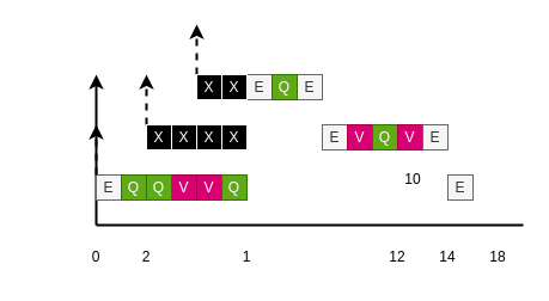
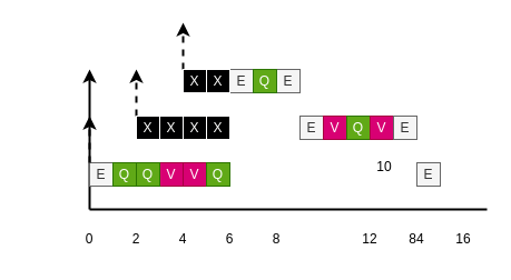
  <mxCell id="0" />
  <mxCell id="1" parent="0" />
  <mxCell id="2" value="" style="edgeStyle=none;jumpSize=13;html=1;strokeWidth=2;startSize=6;" parent="1" edge="1"><mxGeometry relative="1" as="geometry"><mxPoint x="185" y="145.5" as="sourcePoint" /><mxPoint x="185" y="145.5" as="targetPoint" /></mxGeometry></mxCell>
  <mxCell id="3" value="" style="endArrow=none;html=1;jumpSize=13;startSize=6;strokeWidth=2;" parent="1" edge="1"><mxGeometry width="50" height="50" relative="1" as="geometry"><mxPoint x="80" y="188" as="sourcePoint" /><mxPoint x="437" y="188" as="targetPoint" /></mxGeometry></mxCell>
  <mxCell id="4" value="0" style="text;html=1;strokeColor=none;fillColor=none;align=center;verticalAlign=middle;whiteSpace=wrap;rounded=0;" parent="1" vertex="1"><mxGeometry x="59" y="200" width="42" height="30" as="geometry" /></mxCell>
  <mxCell id="5" value="2" style="text;html=1;strokeColor=none;fillColor=none;align=center;verticalAlign=middle;whiteSpace=wrap;rounded=0;" parent="1" vertex="1"><mxGeometry x="101" y="200" width="42" height="30" as="geometry" /></mxCell>
  <mxCell id="6" value="10" style="text;html=1;strokeColor=none;fillColor=none;align=center;verticalAlign=middle;whiteSpace=wrap;rounded=0;" parent="1" vertex="1"><mxGeometry x="324" y="135" width="42" height="30" as="geometry" /></mxCell>
- <mxCell id="7" value="18" style="text;html=1;strokeColor=none;fillColor=none;align=center;verticalAlign=middle;whiteSpace=wrap;rounded=0;" parent="1" vertex="1"><mxGeometry x="395" y="200" width="42" height="30" as="geometry" /></mxCell>
+ <mxCell id="7" value="16" style="text;html=1;strokeColor=none;fillColor=none;align=center;verticalAlign=middle;whiteSpace=wrap;rounded=0;" parent="1" vertex="1"><mxGeometry x="395" y="200" width="42" height="30" as="geometry" /></mxCell>
  <mxCell id="8" value="&lt;font color=&quot;#ffffff&quot;&gt;&lt;span style=&quot;font-family: -apple-system, BlinkMacSystemFont, &amp;quot;Segoe WPC&amp;quot;, &amp;quot;Segoe UI&amp;quot;, system-ui, Ubuntu, &amp;quot;Droid Sans&amp;quot;, sans-serif; font-size: 14px;&quot;&gt;τ&lt;/span&gt;1&lt;/font&gt;" style="text;html=1;strokeColor=none;fillColor=none;align=center;verticalAlign=middle;whiteSpace=wrap;rounded=0;" parent="1" vertex="1"><mxGeometry x="20" y="57.5" width="60" height="30" as="geometry" /></mxCell>
  <mxCell id="9" value="&lt;font color=&quot;#ffffff&quot;&gt;&lt;span style=&quot;font-family: -apple-system, BlinkMacSystemFont, &amp;quot;Segoe WPC&amp;quot;, &amp;quot;Segoe UI&amp;quot;, system-ui, Ubuntu, &amp;quot;Droid Sans&amp;quot;, sans-serif; font-size: 14px;&quot;&gt;τ&lt;/span&gt;2&lt;/font&gt;" style="text;html=1;strokeColor=none;fillColor=none;align=center;verticalAlign=middle;whiteSpace=wrap;rounded=0;" parent="1" vertex="1"><mxGeometry x="20" y="99.5" width="60" height="30" as="geometry" /></mxCell>
  <mxCell id="10" value="&lt;font color=&quot;#ffffff&quot;&gt;&lt;span style=&quot;font-family: -apple-system, BlinkMacSystemFont, &amp;quot;Segoe WPC&amp;quot;, &amp;quot;Segoe UI&amp;quot;, system-ui, Ubuntu, &amp;quot;Droid Sans&amp;quot;, sans-serif; font-size: 14px;&quot;&gt;τ&lt;/span&gt;8&lt;/font&gt;" style="text;html=1;strokeColor=none;fillColor=none;align=center;verticalAlign=middle;whiteSpace=wrap;rounded=0;" parent="1" vertex="1"><mxGeometry x="20" y="141.5" width="60" height="30" as="geometry" /></mxCell>
- <mxCell id="12" value="1" style="text;html=1;strokeColor=none;fillColor=none;align=center;verticalAlign=middle;whiteSpace=wrap;rounded=0;" parent="1" vertex="1"><mxGeometry x="185" y="200" width="42" height="30" as="geometry" /></mxCell>
+ <mxCell id="11" value="4" style="text;html=1;strokeColor=none;fillColor=none;align=center;verticalAlign=middle;whiteSpace=wrap;rounded=0;" parent="1" vertex="1"><mxGeometry x="143" y="200" width="42" height="30" as="geometry" /></mxCell>
+ <mxCell id="12" value="6" style="text;html=1;strokeColor=none;fillColor=none;align=center;verticalAlign=middle;whiteSpace=wrap;rounded=0;" parent="1" vertex="1"><mxGeometry x="185" y="200" width="42" height="30" as="geometry" /></mxCell>
+ <mxCell id="13" value="8" style="text;html=1;strokeColor=none;fillColor=none;align=center;verticalAlign=middle;whiteSpace=wrap;rounded=0;" parent="1" vertex="1"><mxGeometry x="227" y="200" width="42" height="30" as="geometry" /></mxCell>
  <mxCell id="14" value="12" style="text;html=1;strokeColor=none;fillColor=none;align=center;verticalAlign=middle;whiteSpace=wrap;rounded=0;" parent="1" vertex="1"><mxGeometry x="311" y="200" width="42" height="30" as="geometry" /></mxCell>
- <mxCell id="15" value="14" style="text;html=1;strokeColor=none;fillColor=none;align=center;verticalAlign=middle;whiteSpace=wrap;rounded=0;" parent="1" vertex="1"><mxGeometry x="353" y="200" width="42" height="30" as="geometry" /></mxCell>
+ <mxCell id="15" value="84" style="text;html=1;strokeColor=none;fillColor=none;align=center;verticalAlign=middle;whiteSpace=wrap;rounded=0;" parent="1" vertex="1"><mxGeometry x="353" y="200" width="42" height="30" as="geometry" /></mxCell>
  <mxCell id="16" value="" style="endArrow=classic;html=1;rounded=1;strokeWidth=2;endSize=6;sourcePerimeterSpacing=0;targetPerimeterSpacing=0;jumpSize=6;dashed=1;exitX=0;exitY=0;exitDx=0;exitDy=0;" parent="1" edge="1"><mxGeometry width="50" height="50" relative="1" as="geometry"><mxPoint x="164" y="62" as="sourcePoint" /><mxPoint x="164" y="20" as="targetPoint" /></mxGeometry></mxCell>
  <mxCell id="17" value="" style="endArrow=classic;html=1;rounded=1;strokeWidth=2;endSize=6;sourcePerimeterSpacing=0;targetPerimeterSpacing=0;jumpSize=6;dashed=1;exitX=0;exitY=0;exitDx=0;exitDy=0;" parent="1" edge="1"><mxGeometry width="50" height="50" relative="1" as="geometry"><mxPoint x="122" y="104" as="sourcePoint" /><mxPoint x="122" y="62" as="targetPoint" /></mxGeometry></mxCell>
  <mxCell id="18" value="" style="endArrow=classic;html=1;strokeWidth=2;" parent="1" edge="1"><mxGeometry width="50" height="50" relative="1" as="geometry"><mxPoint x="80" y="188" as="sourcePoint" /><mxPoint x="80" y="62" as="targetPoint" /></mxGeometry></mxCell>
  <mxCell id="19" value="E" style="rounded=0;whiteSpace=wrap;html=1;fillColor=#f5f5f5;fontColor=#333333;strokeColor=#666666;" parent="1" vertex="1"><mxGeometry x="80" y="146" width="21" height="21" as="geometry" /></mxCell>
  <mxCell id="20" value="Q" style="rounded=0;whiteSpace=wrap;html=1;fillColor=#60a917;fontColor=#ffffff;strokeColor=#2D7600;" parent="1" vertex="1"><mxGeometry x="101" y="146" width="21" height="21" as="geometry" /></mxCell>
  <mxCell id="21" value="" style="endArrow=classic;html=1;rounded=1;strokeWidth=2;endSize=6;sourcePerimeterSpacing=0;targetPerimeterSpacing=0;jumpSize=6;dashed=1;" parent="1" edge="1"><mxGeometry width="50" height="50" relative="1" as="geometry"><mxPoint x="80" y="146" as="sourcePoint" /><mxPoint x="80" y="104" as="targetPoint" /></mxGeometry></mxCell>
  <mxCell id="22" value="V" style="rounded=0;whiteSpace=wrap;html=1;fillColor=#d80073;fontColor=#ffffff;strokeColor=#A50040;" parent="1" vertex="1"><mxGeometry x="143" y="146" width="21" height="21" as="geometry" /></mxCell>
  <mxCell id="23" value="Q" style="rounded=0;whiteSpace=wrap;html=1;fillColor=#60a917;fontColor=#ffffff;strokeColor=#2D7600;" parent="1" vertex="1"><mxGeometry x="122" y="146" width="21" height="21" as="geometry" /></mxCell>
  <mxCell id="24" value="X" style="rounded=0;whiteSpace=wrap;html=1;fillColor=#000001;strokeColor=#FFFFFF;gradientColor=none;fontColor=#FFFFFF;" parent="1" vertex="1"><mxGeometry x="122" y="104" width="21" height="21" as="geometry" /></mxCell>
  <mxCell id="25" value="X" style="rounded=0;whiteSpace=wrap;html=1;fillColor=#000001;strokeColor=#FFFFFF;gradientColor=none;fontColor=#FFFFFF;" parent="1" vertex="1"><mxGeometry x="164" y="104" width="21" height="21" as="geometry" /></mxCell>
  <mxCell id="26" value="X" style="rounded=0;whiteSpace=wrap;html=1;fillColor=#000001;strokeColor=#FFFFFF;gradientColor=none;fontColor=#FFFFFF;" parent="1" vertex="1"><mxGeometry x="143" y="104" width="21" height="21" as="geometry" /></mxCell>
  <mxCell id="27" value="X" style="rounded=0;whiteSpace=wrap;html=1;fillColor=#000001;strokeColor=#FFFFFF;gradientColor=none;fontColor=#FFFFFF;" parent="1" vertex="1"><mxGeometry x="185" y="104" width="21" height="21" as="geometry" /></mxCell>
  <mxCell id="28" value="V" style="rounded=0;whiteSpace=wrap;html=1;fillColor=#d80073;fontColor=#ffffff;strokeColor=#A50040;" vertex="1" parent="1"><mxGeometry x="164" y="146" width="21" height="21" as="geometry" /></mxCell>
  <mxCell id="29" value="Q" style="rounded=0;whiteSpace=wrap;html=1;fillColor=#60a917;fontColor=#ffffff;strokeColor=#2D7600;" vertex="1" parent="1"><mxGeometry x="185" y="146" width="21" height="21" as="geometry" /></mxCell>
  <mxCell id="30" value="E" style="rounded=0;whiteSpace=wrap;html=1;fillColor=#f5f5f5;fontColor=#333333;strokeColor=#666666;direction=south;" vertex="1" parent="1"><mxGeometry x="206" y="62" width="21" height="21" as="geometry" /></mxCell>
  <mxCell id="31" value="X" style="rounded=0;whiteSpace=wrap;html=1;fillColor=#000001;strokeColor=#FFFFFF;gradientColor=none;fontColor=#FFFFFF;" vertex="1" parent="1"><mxGeometry x="164" y="62" width="21" height="21" as="geometry" /></mxCell>
  <mxCell id="32" value="X" style="rounded=0;whiteSpace=wrap;html=1;fillColor=#000001;strokeColor=#FFFFFF;gradientColor=none;fontColor=#FFFFFF;" vertex="1" parent="1"><mxGeometry x="185" y="62" width="21" height="21" as="geometry" /></mxCell>
  <mxCell id="33" value="E" style="rounded=0;whiteSpace=wrap;html=1;fillColor=#f5f5f5;fontColor=#333333;strokeColor=#666666;" vertex="1" parent="1"><mxGeometry x="248" y="62" width="21" height="21" as="geometry" /></mxCell>
  <mxCell id="34" value="Q" style="rounded=0;whiteSpace=wrap;html=1;fillColor=#60a917;fontColor=#ffffff;strokeColor=#2D7600;" vertex="1" parent="1"><mxGeometry x="227" y="62" width="21" height="21" as="geometry" /></mxCell>
  <mxCell id="35" value="E" style="rounded=0;whiteSpace=wrap;html=1;fillColor=#f5f5f5;fontColor=#333333;strokeColor=#666666;direction=south;" vertex="1" parent="1"><mxGeometry x="269" y="104" width="21" height="21" as="geometry" /></mxCell>
  <mxCell id="36" value="V" style="rounded=0;whiteSpace=wrap;html=1;fillColor=#d80073;fontColor=#ffffff;strokeColor=#A50040;" vertex="1" parent="1"><mxGeometry x="290" y="104" width="21" height="21" as="geometry" /></mxCell>
  <mxCell id="37" value="Q" style="rounded=0;whiteSpace=wrap;html=1;fillColor=#60a917;fontColor=#ffffff;strokeColor=#2D7600;" vertex="1" parent="1"><mxGeometry x="311" y="104" width="21" height="21" as="geometry" /></mxCell>
  <mxCell id="38" value="V" style="rounded=0;whiteSpace=wrap;html=1;fillColor=#d80073;fontColor=#ffffff;strokeColor=#A50040;" vertex="1" parent="1"><mxGeometry x="332" y="104" width="21" height="21" as="geometry" /></mxCell>
  <mxCell id="39" value="E" style="rounded=0;whiteSpace=wrap;html=1;fillColor=#f5f5f5;fontColor=#333333;strokeColor=#666666;direction=south;" vertex="1" parent="1"><mxGeometry x="353" y="104" width="21" height="21" as="geometry" /></mxCell>
  <mxCell id="40" value="E" style="rounded=0;whiteSpace=wrap;html=1;fillColor=#f5f5f5;fontColor=#333333;strokeColor=#666666;direction=south;" vertex="1" parent="1"><mxGeometry x="374" y="146" width="21" height="21" as="geometry" /></mxCell>
